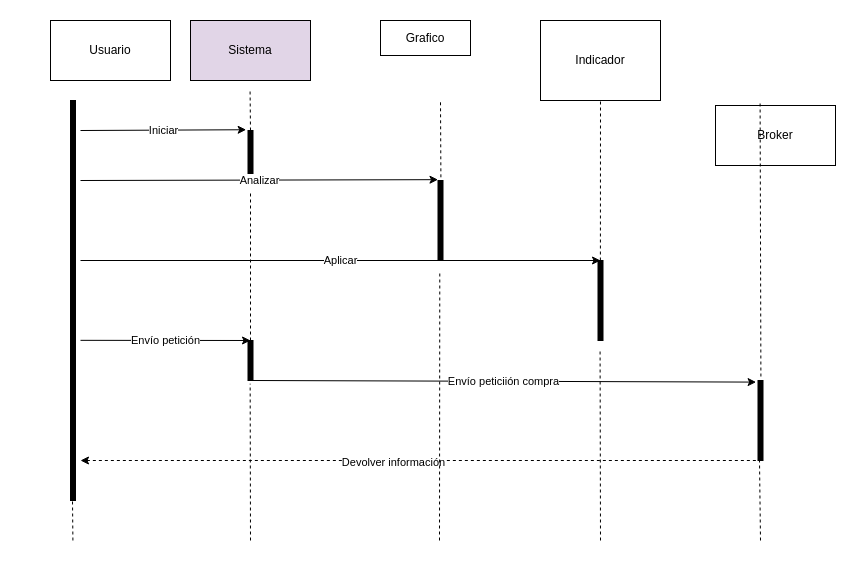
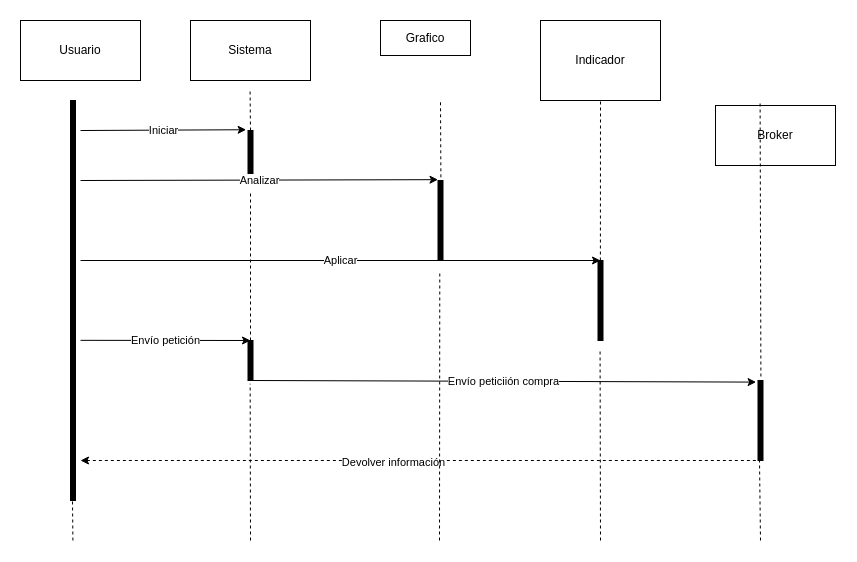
  <mxCell id="0" />
  <mxCell id="1" parent="0" />
  <mxCell id="2" value="Broker" style="rounded=0;whiteSpace=wrap;html=1;" vertex="1" parent="1"><mxGeometry x="715" y="105" width="120" height="60" as="geometry" /></mxCell>
- <mxCell id="3" value="Usuario" style="rounded=0;whiteSpace=wrap;html=1;" vertex="1" parent="1"><mxGeometry x="50" y="20" width="120" height="60" as="geometry" /></mxCell>
+ <mxCell id="3" value="Usuario" style="rounded=0;whiteSpace=wrap;html=1;" vertex="1" parent="1"><mxGeometry x="20" y="20" width="120" height="60" as="geometry" /></mxCell>
  <mxCell id="4" value="" style="html=1;points=[];perimeter=orthogonalPerimeter;fillColor=strokeColor;" vertex="1" parent="1"><mxGeometry x="70" y="100" width="5" height="400" as="geometry" /></mxCell>
- <mxCell id="5" value="Sistema" style="rounded=0;whiteSpace=wrap;html=1;fillColor=#e1d5e7;" vertex="1" parent="1"><mxGeometry x="190" y="20" width="120" height="60" as="geometry" /></mxCell>
+ <mxCell id="5" value="Sistema" style="rounded=0;whiteSpace=wrap;html=1;" vertex="1" parent="1"><mxGeometry x="190" y="20" width="120" height="60" as="geometry" /></mxCell>
  <mxCell id="6" value="Grafico" style="rounded=0;whiteSpace=wrap;html=1;" vertex="1" parent="1"><mxGeometry x="380" y="20" width="90" height="35" as="geometry" /></mxCell>
  <mxCell id="7" value="" style="html=1;points=[];perimeter=orthogonalPerimeter;fillColor=strokeColor;" vertex="1" parent="1"><mxGeometry x="247.5" y="130" width="5" height="50" as="geometry" /></mxCell>
  <mxCell id="8" value="" style="html=1;points=[];perimeter=orthogonalPerimeter;fillColor=strokeColor;" vertex="1" parent="1"><mxGeometry x="437.5" y="180" width="5" height="80" as="geometry" /></mxCell>
  <mxCell id="9" value="Iniciar" style="endArrow=classic;html=1;entryX=-0.367;entryY=-0.015;entryDx=0;entryDy=0;entryPerimeter=0;" edge="1" parent="1" target="7"><mxGeometry width="50" height="50" relative="1" as="geometry"><mxPoint x="80" y="130" as="sourcePoint" /><mxPoint x="130" y="130" as="targetPoint" /></mxGeometry></mxCell>
  <mxCell id="10" value="Analizar" style="endArrow=classic;html=1;entryX=-0.46;entryY=1;entryDx=0;entryDy=0;entryPerimeter=0;" edge="1" parent="1"><mxGeometry width="50" height="50" relative="1" as="geometry"><mxPoint x="80" y="180" as="sourcePoint" /><mxPoint x="437.5" y="179.17" as="targetPoint" /></mxGeometry></mxCell>
  <mxCell id="11" value="" style="endArrow=none;dashed=1;html=1;" edge="1" parent="1"><mxGeometry width="50" height="50" relative="1" as="geometry"><mxPoint x="250" y="260" as="sourcePoint" /><mxPoint x="250" y="260" as="targetPoint" /></mxGeometry></mxCell>
  <mxCell id="12" value="" style="endArrow=none;dashed=1;html=1;exitX=0.58;exitY=-0.04;exitDx=0;exitDy=0;exitPerimeter=0;" edge="1" parent="1" source="8"><mxGeometry width="50" height="50" relative="1" as="geometry"><mxPoint x="440" y="170" as="sourcePoint" /><mxPoint x="440" y="100" as="targetPoint" /></mxGeometry></mxCell>
  <mxCell id="13" value="Indicador" style="rounded=0;whiteSpace=wrap;html=1;" vertex="1" parent="1"><mxGeometry x="540" y="20" width="120" height="80" as="geometry" /></mxCell>
  <mxCell id="14" value="" style="html=1;points=[];perimeter=orthogonalPerimeter;fillColor=strokeColor;" vertex="1" parent="1"><mxGeometry x="597.5" y="260" width="5" height="80" as="geometry" /></mxCell>
  <mxCell id="15" value="Aplicar" style="endArrow=classic;html=1;entryX=0.5;entryY=0;entryDx=0;entryDy=0;entryPerimeter=0;" edge="1" parent="1" target="14"><mxGeometry width="50" height="50" relative="1" as="geometry"><mxPoint x="80" y="260" as="sourcePoint" /><mxPoint x="590" y="260" as="targetPoint" /></mxGeometry></mxCell>
  <mxCell id="16" value="" style="endArrow=none;dashed=1;html=1;exitX=0.58;exitY=-0.04;exitDx=0;exitDy=0;exitPerimeter=0;" edge="1" parent="1"><mxGeometry width="50" height="50" relative="1" as="geometry"><mxPoint x="599.9" y="260" as="sourcePoint" /><mxPoint x="600" y="100" as="targetPoint" /></mxGeometry></mxCell>
  <mxCell id="17" value="" style="html=1;points=[];perimeter=orthogonalPerimeter;fillColor=strokeColor;" vertex="1" parent="1"><mxGeometry x="757.5" y="380" width="5" height="80" as="geometry" /></mxCell>
  <mxCell id="18" value="" style="endArrow=none;dashed=1;html=1;exitX=0.58;exitY=-0.05;exitDx=0;exitDy=0;exitPerimeter=0;" edge="1" parent="1" source="17"><mxGeometry width="50" height="50" relative="1" as="geometry"><mxPoint x="759.5" y="260" as="sourcePoint" /><mxPoint x="759.6" y="100" as="targetPoint" /></mxGeometry></mxCell>
  <mxCell id="19" value="Envío peticiión compra" style="endArrow=classic;html=1;entryX=-0.38;entryY=0.02;entryDx=0;entryDy=0;entryPerimeter=0;exitX=0.5;exitY=1;exitDx=0;exitDy=0;exitPerimeter=0;" edge="1" parent="1" source="20" target="17"><mxGeometry width="50" height="50" relative="1" as="geometry"><mxPoint x="250" y="342" as="sourcePoint" /><mxPoint x="750" y="340" as="targetPoint" /></mxGeometry></mxCell>
  <mxCell id="20" value="" style="html=1;points=[];perimeter=orthogonalPerimeter;fillColor=strokeColor;" vertex="1" parent="1"><mxGeometry x="247.5" y="340" width="5" height="40" as="geometry" /></mxCell>
  <mxCell id="21" value="" style="endArrow=none;dashed=1;html=1;" edge="1" parent="1"><mxGeometry width="50" height="50" relative="1" as="geometry"><mxPoint x="250" y="340" as="sourcePoint" /><mxPoint x="250" y="190" as="targetPoint" /></mxGeometry></mxCell>
  <mxCell id="22" value="Envío petición" style="endArrow=classic;html=1;" edge="1" parent="1"><mxGeometry x="-0.004" width="50" height="50" relative="1" as="geometry"><mxPoint x="80" y="339.83" as="sourcePoint" /><mxPoint x="250" y="340" as="targetPoint" /><mxPoint as="offset" /></mxGeometry></mxCell>
  <mxCell id="23" value="" style="endArrow=none;dashed=1;html=1;" edge="1" parent="1"><mxGeometry width="50" height="50" relative="1" as="geometry"><mxPoint x="600" y="540" as="sourcePoint" /><mxPoint x="599.58" y="350" as="targetPoint" /></mxGeometry></mxCell>
  <mxCell id="24" value="" style="endArrow=none;dashed=1;html=1;" edge="1" parent="1"><mxGeometry width="50" height="50" relative="1" as="geometry"><mxPoint x="250" y="130" as="sourcePoint" /><mxPoint x="249.58" y="90" as="targetPoint" /></mxGeometry></mxCell>
  <mxCell id="25" value="" style="endArrow=none;dashed=1;html=1;startArrow=classic;startFill=1;" edge="1" parent="1"><mxGeometry width="50" height="50" relative="1" as="geometry"><mxPoint x="80" y="460" as="sourcePoint" /><mxPoint x="762.5" y="460" as="targetPoint" /></mxGeometry></mxCell>
  <mxCell id="26" value="Devolver información" style="edgeLabel;html=1;align=center;verticalAlign=middle;resizable=0;points=[];" vertex="1" connectable="0" parent="25"><mxGeometry x="-0.085" y="-1" relative="1" as="geometry"><mxPoint as="offset" /></mxGeometry></mxCell>
  <mxCell id="27" value="" style="endArrow=none;dashed=1;html=1;" edge="1" parent="1"><mxGeometry width="50" height="50" relative="1" as="geometry"><mxPoint x="250" y="540" as="sourcePoint" /><mxPoint x="249.66" y="383.2" as="targetPoint" /></mxGeometry></mxCell>
  <mxCell id="28" value="" style="endArrow=none;dashed=1;html=1;" edge="1" parent="1"><mxGeometry width="50" height="50" relative="1" as="geometry"><mxPoint x="439" y="540" as="sourcePoint" /><mxPoint x="439.29" y="270" as="targetPoint" /></mxGeometry></mxCell>
  <mxCell id="29" value="" style="endArrow=none;dashed=1;html=1;" edge="1" parent="1"><mxGeometry width="50" height="50" relative="1" as="geometry"><mxPoint x="760" y="540" as="sourcePoint" /><mxPoint x="759" y="460" as="targetPoint" /></mxGeometry></mxCell>
  <mxCell id="30" value="" style="endArrow=none;dashed=1;html=1;" edge="1" parent="1"><mxGeometry width="50" height="50" relative="1" as="geometry"><mxPoint x="72.42" y="540" as="sourcePoint" /><mxPoint x="72" y="500" as="targetPoint" /></mxGeometry></mxCell>
